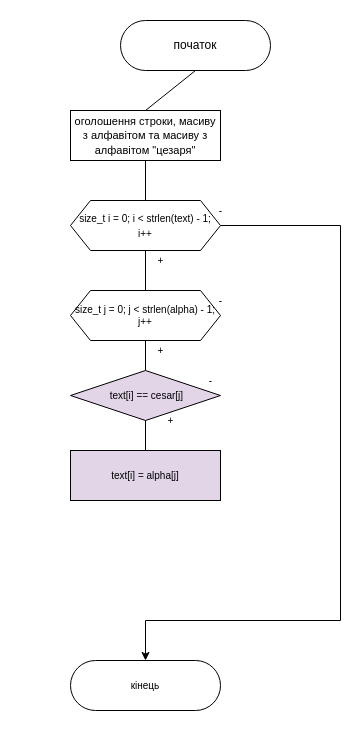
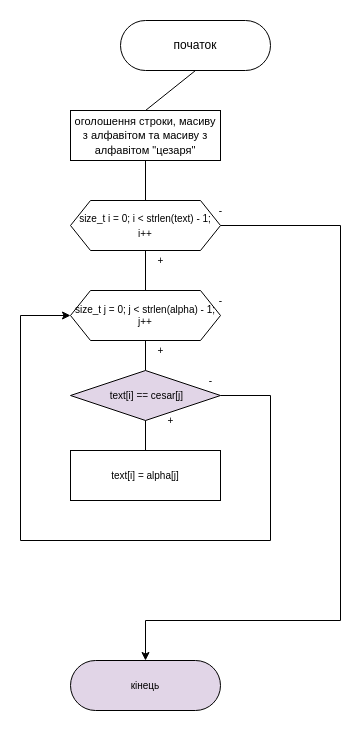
  <mxCell id="0" />
  <mxCell id="1" parent="0" />
  <mxCell id="2" value="початок" style="rounded=1;whiteSpace=wrap;html=1;arcSize=50;" vertex="1" parent="1"><mxGeometry x="120" y="20" width="150" height="50" as="geometry" /></mxCell>
  <mxCell id="3" value="" style="endArrow=none;html=1;entryX=0.5;entryY=1;entryDx=0;entryDy=0;" edge="1" parent="1" target="2"><mxGeometry width="50" height="50" relative="1" as="geometry"><mxPoint x="145" y="110" as="sourcePoint" /><mxPoint x="220" y="130" as="targetPoint" /></mxGeometry></mxCell>
  <mxCell id="4" value="&lt;font style=&quot;font-size: 11px&quot;&gt;оголошення строки, масиву з алфавітом та масиву з алфавітом &quot;цезаря&quot;&lt;/font&gt;" style="rounded=0;whiteSpace=wrap;html=1;" vertex="1" parent="1"><mxGeometry x="70" y="110" width="150" height="50" as="geometry" /></mxCell>
  <mxCell id="5" value="" style="endArrow=none;html=1;entryX=0.5;entryY=1;entryDx=0;entryDy=0;" edge="1" parent="1" target="4"><mxGeometry width="50" height="50" relative="1" as="geometry"><mxPoint x="145" y="200" as="sourcePoint" /><mxPoint x="220" y="110" as="targetPoint" /></mxGeometry></mxCell>
  <mxCell id="6" style="edgeStyle=orthogonalEdgeStyle;rounded=0;orthogonalLoop=1;jettySize=auto;html=1;fontSize=10;" edge="1" parent="1" source="7"><mxGeometry relative="1" as="geometry"><mxPoint x="145" y="660" as="targetPoint" /><Array as="points"><mxPoint x="340" y="225" /><mxPoint x="340" y="620" /></Array></mxGeometry></mxCell>
  <mxCell id="7" value="&lt;font style=&quot;font-size: 10px&quot;&gt;size_t i = 0; i &amp;lt; strlen(text) - 1; i++&lt;/font&gt;" style="shape=hexagon;perimeter=hexagonPerimeter2;whiteSpace=wrap;html=1;fixedSize=1;" vertex="1" parent="1"><mxGeometry x="70" y="200" width="150" height="50" as="geometry" /></mxCell>
  <mxCell id="8" value="" style="endArrow=none;html=1;entryX=0.5;entryY=1;entryDx=0;entryDy=0;" edge="1" parent="1" target="7"><mxGeometry width="50" height="50" relative="1" as="geometry"><mxPoint x="145" y="290" as="sourcePoint" /><mxPoint x="220" y="230" as="targetPoint" /></mxGeometry></mxCell>
  <mxCell id="9" value="size_t j = 0; j &amp;lt; strlen(alpha) - 1; j++" style="shape=hexagon;perimeter=hexagonPerimeter2;whiteSpace=wrap;html=1;fixedSize=1;fontSize=10;" vertex="1" parent="1"><mxGeometry x="70" y="290" width="150" height="50" as="geometry" /></mxCell>
  <mxCell id="10" value="" style="endArrow=none;html=1;fontSize=10;entryX=0.5;entryY=1;entryDx=0;entryDy=0;" edge="1" parent="1" target="9"><mxGeometry width="50" height="50" relative="1" as="geometry"><mxPoint x="145" y="370" as="sourcePoint" /><mxPoint x="220" y="290" as="targetPoint" /></mxGeometry></mxCell>
  <mxCell id="11" style="edgeStyle=orthogonalEdgeStyle;rounded=0;orthogonalLoop=1;jettySize=auto;html=1;exitX=0.5;exitY=1;exitDx=0;exitDy=0;fontSize=10;" edge="1" parent="1" source="13"><mxGeometry relative="1" as="geometry"><mxPoint x="145" y="420.286" as="targetPoint" /></mxGeometry></mxCell>
+ <mxCell id="12" style="edgeStyle=orthogonalEdgeStyle;rounded=0;orthogonalLoop=1;jettySize=auto;html=1;exitX=1;exitY=0.5;exitDx=0;exitDy=0;fontSize=10;entryX=0;entryY=0.5;entryDx=0;entryDy=0;" edge="1" parent="1" source="13" target="9"><mxGeometry relative="1" as="geometry"><mxPoint x="20" y="550" as="targetPoint" /><Array as="points"><mxPoint x="270" y="395" /><mxPoint x="270" y="540" /><mxPoint x="20" y="540" /><mxPoint x="20" y="315" /></Array></mxGeometry></mxCell>
  <mxCell id="13" value="&amp;nbsp;text[i] == cesar[j]" style="rhombus;whiteSpace=wrap;html=1;fontSize=10;fillColor=#e1d5e7;" vertex="1" parent="1"><mxGeometry x="70" y="370" width="150" height="50" as="geometry" /></mxCell>
  <mxCell id="14" value="" style="endArrow=none;html=1;fontSize=10;entryX=0.5;entryY=1;entryDx=0;entryDy=0;" edge="1" parent="1" target="13"><mxGeometry width="50" height="50" relative="1" as="geometry"><mxPoint x="145" y="460" as="sourcePoint" /><mxPoint x="220" y="340" as="targetPoint" /></mxGeometry></mxCell>
- <mxCell id="15" value="text[i] = alpha[j]" style="rounded=0;whiteSpace=wrap;html=1;fontSize=10;fillColor=#e1d5e7;" vertex="1" parent="1"><mxGeometry x="70" y="450" width="150" height="50" as="geometry" /></mxCell>
+ <mxCell id="15" value="text[i] = alpha[j]" style="rounded=0;whiteSpace=wrap;html=1;fontSize=10;" vertex="1" parent="1"><mxGeometry x="70" y="450" width="150" height="50" as="geometry" /></mxCell>
  <mxCell id="16" value="+" style="text;html=1;align=center;verticalAlign=middle;resizable=0;points=[];autosize=1;fontSize=10;" vertex="1" parent="1"><mxGeometry x="160" y="410" width="20" height="20" as="geometry" /></mxCell>
  <mxCell id="17" value="-" style="text;html=1;align=center;verticalAlign=middle;resizable=0;points=[];autosize=1;fontSize=10;" vertex="1" parent="1"><mxGeometry x="200" y="370" width="20" height="20" as="geometry" /></mxCell>
  <mxCell id="18" value="+" style="text;html=1;align=center;verticalAlign=middle;resizable=0;points=[];autosize=1;fontSize=10;" vertex="1" parent="1"><mxGeometry x="150" y="340" width="20" height="20" as="geometry" /></mxCell>
  <mxCell id="19" value="-" style="text;html=1;align=center;verticalAlign=middle;resizable=0;points=[];autosize=1;fontSize=10;" vertex="1" parent="1"><mxGeometry x="210" y="290" width="20" height="20" as="geometry" /></mxCell>
  <mxCell id="20" value="+" style="text;html=1;align=center;verticalAlign=middle;resizable=0;points=[];autosize=1;fontSize=10;" vertex="1" parent="1"><mxGeometry x="150" y="250" width="20" height="20" as="geometry" /></mxCell>
- <mxCell id="21" value="кінець" style="rounded=1;whiteSpace=wrap;html=1;fontSize=10;arcSize=50;" vertex="1" parent="1"><mxGeometry x="70" y="660" width="150" height="50" as="geometry" /></mxCell>
+ <mxCell id="21" value="кінець" style="rounded=1;whiteSpace=wrap;html=1;fontSize=10;arcSize=50;fillColor=#e1d5e7;" vertex="1" parent="1"><mxGeometry x="70" y="660" width="150" height="50" as="geometry" /></mxCell>
  <mxCell id="22" value="-" style="text;html=1;align=center;verticalAlign=middle;resizable=0;points=[];autosize=1;fontSize=10;" vertex="1" parent="1"><mxGeometry x="210" y="200" width="20" height="20" as="geometry" /></mxCell>
